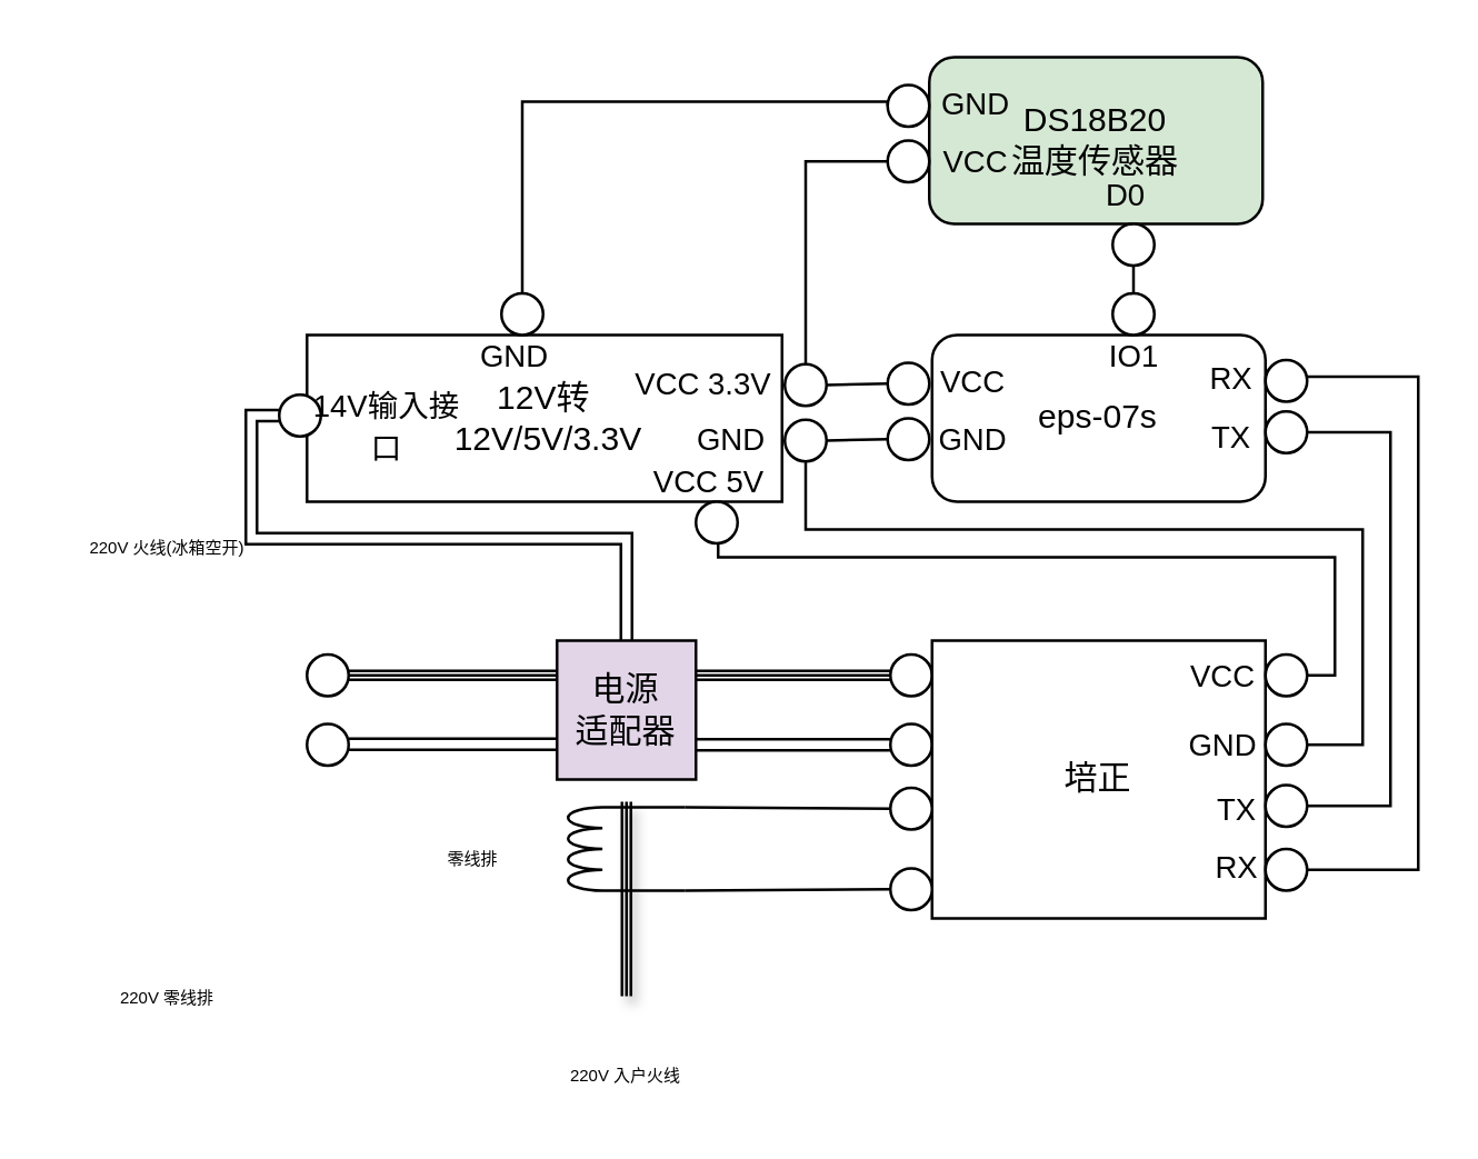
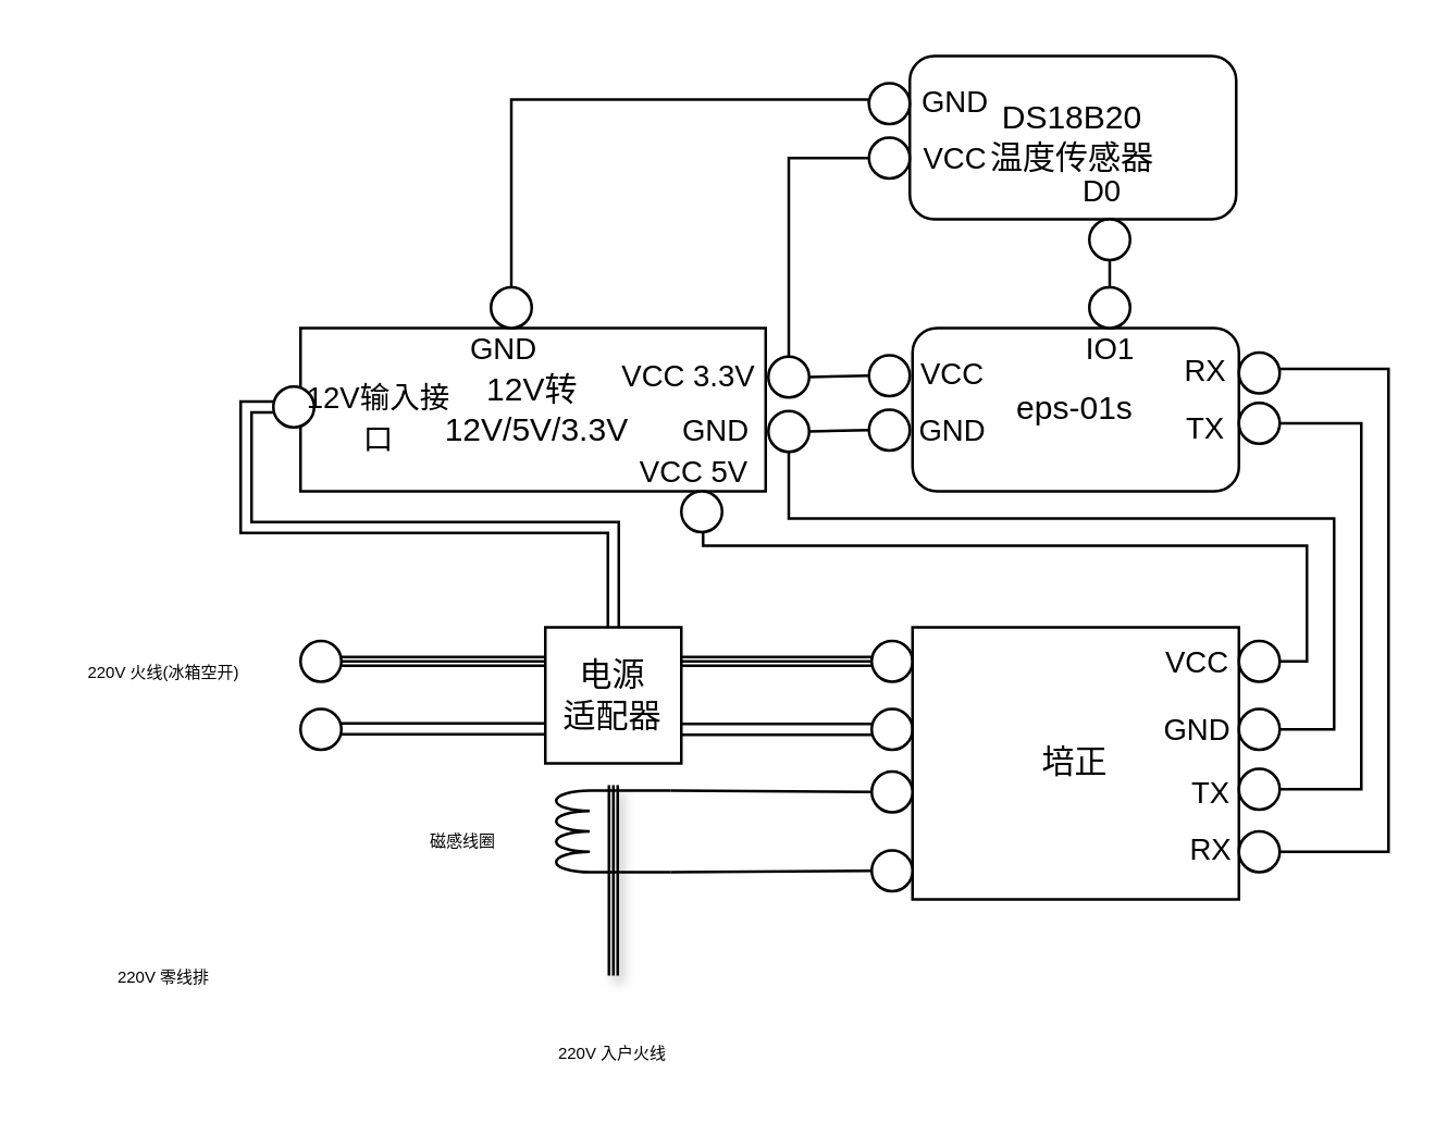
  <mxCell id="0" />
  <mxCell id="1" parent="0" />
- <mxCell id="2" value="电源&lt;br&gt;适配器" style="whiteSpace=wrap;html=1;aspect=fixed;fillColor=#e1d5e7;" vertex="1" parent="1"><mxGeometry x="200" y="230" width="50" height="50" as="geometry" /></mxCell>
+ <mxCell id="2" value="电源&lt;br&gt;适配器" style="whiteSpace=wrap;html=1;aspect=fixed;" vertex="1" parent="1"><mxGeometry x="200" y="230" width="50" height="50" as="geometry" /></mxCell>
  <mxCell id="3" value="" style="ellipse;whiteSpace=wrap;html=1;aspect=fixed;" vertex="1" parent="1"><mxGeometry x="110" y="235" width="15" height="15" as="geometry" /></mxCell>
  <mxCell id="4" value="" style="ellipse;whiteSpace=wrap;html=1;aspect=fixed;" vertex="1" parent="1"><mxGeometry x="110" y="260" width="15" height="15" as="geometry" /></mxCell>
  <mxCell id="5" value="" style="ellipse;whiteSpace=wrap;html=1;aspect=fixed;" vertex="1" parent="1"><mxGeometry x="320" y="235" width="15" height="15" as="geometry" /></mxCell>
  <mxCell id="6" value="" style="ellipse;whiteSpace=wrap;html=1;aspect=fixed;" vertex="1" parent="1"><mxGeometry x="320" y="260" width="15" height="15" as="geometry" /></mxCell>
  <mxCell id="7" style="rounded=0;orthogonalLoop=1;jettySize=auto;html=1;exitX=1;exitY=0.5;exitDx=0;exitDy=0;entryX=0;entryY=0.25;entryDx=0;entryDy=0;shape=link;" edge="1" parent="1"><mxGeometry relative="1" as="geometry"><mxPoint x="125" y="267.26" as="sourcePoint" /><mxPoint x="200" y="267.26" as="targetPoint" /></mxGeometry></mxCell>
  <mxCell id="8" style="rounded=0;orthogonalLoop=1;jettySize=auto;html=1;exitX=1;exitY=0.75;exitDx=0;exitDy=0;shape=link;entryX=0;entryY=0.5;entryDx=0;entryDy=0;" edge="1" parent="1" source="2" target="6"><mxGeometry relative="1" as="geometry"><mxPoint x="250" y="280" as="sourcePoint" /><mxPoint x="320" y="280" as="targetPoint" /></mxGeometry></mxCell>
- <mxCell id="9" value="&lt;font style=&quot;font-size: 6px;&quot;&gt;220V 火线(冰箱空开)&lt;/font&gt;" style="text;strokeColor=none;align=center;fillColor=none;html=1;verticalAlign=middle;whiteSpace=wrap;rounded=0;" vertex="1" parent="1"><mxGeometry x="20" y="185" width="80" height="20" as="geometry" /></mxCell>
+ <mxCell id="9" value="&lt;font style=&quot;font-size: 6px;&quot;&gt;220V 火线(冰箱空开)&lt;/font&gt;" style="text;strokeColor=none;align=center;fillColor=none;html=1;verticalAlign=middle;whiteSpace=wrap;rounded=0;" vertex="1" parent="1"><mxGeometry x="20" y="235" width="80" height="20" as="geometry" /></mxCell>
  <mxCell id="10" value="&lt;font style=&quot;font-size: 6px;&quot;&gt;220V 零线排&lt;/font&gt;" style="text;strokeColor=none;align=center;fillColor=none;html=1;verticalAlign=middle;whiteSpace=wrap;rounded=0;" vertex="1" parent="1"><mxGeometry x="20" y="347" width="80" height="20" as="geometry" /></mxCell>
  <mxCell id="11" value="培正" style="rounded=0;whiteSpace=wrap;html=1;" vertex="1" parent="1"><mxGeometry x="335" y="230" width="120" height="100" as="geometry" /></mxCell>
  <mxCell id="12" value="" style="ellipse;whiteSpace=wrap;html=1;aspect=fixed;" vertex="1" parent="1"><mxGeometry x="320" y="283" width="15" height="15" as="geometry" /></mxCell>
  <mxCell id="13" value="" style="ellipse;whiteSpace=wrap;html=1;aspect=fixed;" vertex="1" parent="1"><mxGeometry x="320" y="312" width="15" height="15" as="geometry" /></mxCell>
  <mxCell id="14" value="" style="ellipse;whiteSpace=wrap;html=1;aspect=fixed;" vertex="1" parent="1"><mxGeometry x="455" y="235" width="15" height="15" as="geometry" /></mxCell>
  <mxCell id="15" value="" style="ellipse;whiteSpace=wrap;html=1;aspect=fixed;" vertex="1" parent="1"><mxGeometry x="455" y="260" width="15" height="15" as="geometry" /></mxCell>
  <mxCell id="16" style="edgeStyle=orthogonalEdgeStyle;rounded=0;orthogonalLoop=1;jettySize=auto;html=1;exitX=1;exitY=0.5;exitDx=0;exitDy=0;entryX=1;entryY=0.5;entryDx=0;entryDy=0;endArrow=none;endFill=0;" edge="1" parent="1" source="17" target="29"><mxGeometry relative="1" as="geometry"><Array as="points"><mxPoint x="500" y="290" /><mxPoint x="500" y="155" /></Array></mxGeometry></mxCell>
  <mxCell id="17" value="" style="ellipse;whiteSpace=wrap;html=1;aspect=fixed;" vertex="1" parent="1"><mxGeometry x="455" y="282" width="15" height="15" as="geometry" /></mxCell>
  <mxCell id="18" style="edgeStyle=orthogonalEdgeStyle;rounded=0;orthogonalLoop=1;jettySize=auto;html=1;exitX=1;exitY=0.5;exitDx=0;exitDy=0;entryX=1;entryY=0.25;entryDx=0;entryDy=0;endArrow=none;endFill=0;" edge="1" parent="1" source="45" target="20"><mxGeometry relative="1" as="geometry"><mxPoint x="510" y="140" as="targetPoint" /><Array as="points" /></mxGeometry></mxCell>
  <mxCell id="19" value="" style="ellipse;whiteSpace=wrap;html=1;aspect=fixed;" vertex="1" parent="1"><mxGeometry x="455" y="305" width="15" height="15" as="geometry" /></mxCell>
- <mxCell id="20" value="eps-07s" style="rounded=1;whiteSpace=wrap;html=1;" vertex="1" parent="1"><mxGeometry x="335" y="120" width="120" height="60" as="geometry" /></mxCell>
+ <mxCell id="20" value="eps-01s" style="rounded=1;whiteSpace=wrap;html=1;" vertex="1" parent="1"><mxGeometry x="335" y="120" width="120" height="60" as="geometry" /></mxCell>
  <mxCell id="21" style="edgeStyle=none;rounded=0;orthogonalLoop=1;jettySize=auto;html=1;exitX=1;exitY=1;exitDx=0;exitDy=0;exitPerimeter=0;entryX=0;entryY=0.5;entryDx=0;entryDy=0;endArrow=none;endFill=0;" edge="1" parent="1" source="23" target="12"><mxGeometry relative="1" as="geometry" /></mxCell>
  <mxCell id="22" style="edgeStyle=none;rounded=0;orthogonalLoop=1;jettySize=auto;html=1;exitX=0;exitY=1;exitDx=0;exitDy=0;exitPerimeter=0;entryX=0;entryY=0.5;entryDx=0;entryDy=0;endArrow=none;endFill=0;" edge="1" parent="1" source="23" target="13"><mxGeometry relative="1" as="geometry" /></mxCell>
  <mxCell id="23" value="" style="pointerEvents=1;verticalLabelPosition=bottom;shadow=0;dashed=0;align=center;html=1;verticalAlign=top;shape=mxgraph.electrical.inductors.inductor;rotation=-90;" vertex="1" parent="1"><mxGeometry x="210" y="284" width="30" height="42" as="geometry" /></mxCell>
  <mxCell id="24" value="" style="pointerEvents=1;verticalLabelPosition=bottom;shadow=0;dashed=0;align=center;html=1;verticalAlign=top;shape=mxgraph.electrical.inductors.iron_core;" vertex="1" parent="1"><mxGeometry x="125" y="240.5" width="75" height="4" as="geometry" /></mxCell>
  <mxCell id="25" value="" style="pointerEvents=1;verticalLabelPosition=bottom;shadow=0;dashed=0;align=center;html=1;verticalAlign=top;shape=mxgraph.electrical.inductors.iron_core;" vertex="1" parent="1"><mxGeometry x="250" y="240.5" width="70" height="4" as="geometry" /></mxCell>
  <mxCell id="26" value="" style="pointerEvents=1;verticalLabelPosition=bottom;shadow=1;dashed=0;align=center;html=1;verticalAlign=top;shape=mxgraph.electrical.inductors.iron_core;rotation=-90;" vertex="1" parent="1"><mxGeometry x="190" y="321" width="70" height="4" as="geometry" /></mxCell>
  <mxCell id="27" value="&lt;font style=&quot;font-size: 6px;&quot;&gt;220V 入户火线&lt;/font&gt;" style="text;strokeColor=none;align=center;fillColor=none;html=1;verticalAlign=middle;whiteSpace=wrap;rounded=0;" vertex="1" parent="1"><mxGeometry x="180" y="375" width="90" height="20" as="geometry" /></mxCell>
- <mxCell id="28" value="&lt;span style=&quot;font-size: 6px;&quot;&gt;零线排&lt;/span&gt;" style="text;strokeColor=none;align=center;fillColor=none;html=1;verticalAlign=middle;whiteSpace=wrap;rounded=0;" vertex="1" parent="1"><mxGeometry x="125" y="297" width="90" height="20" as="geometry" /></mxCell>
+ <mxCell id="28" value="&lt;span style=&quot;font-size: 6px;&quot;&gt;磁感线圈&lt;/span&gt;" style="text;strokeColor=none;align=center;fillColor=none;html=1;verticalAlign=middle;whiteSpace=wrap;rounded=0;" vertex="1" parent="1"><mxGeometry x="125" y="297" width="90" height="20" as="geometry" /></mxCell>
  <mxCell id="29" value="" style="verticalLabelPosition=bottom;shadow=0;dashed=0;align=center;html=1;verticalAlign=top;strokeWidth=1;shape=ellipse;perimeter=ellipsePerimeter;" vertex="1" parent="1"><mxGeometry x="455" y="147.5" width="15" height="15" as="geometry" /></mxCell>
  <mxCell id="30" value="" style="verticalLabelPosition=bottom;shadow=0;dashed=0;align=center;html=1;verticalAlign=top;strokeWidth=1;shape=ellipse;perimeter=ellipsePerimeter;" vertex="1" parent="1"><mxGeometry x="319" y="130" width="15" height="15" as="geometry" /></mxCell>
  <mxCell id="31" value="" style="verticalLabelPosition=bottom;shadow=0;dashed=0;align=center;html=1;verticalAlign=top;strokeWidth=1;shape=ellipse;perimeter=ellipsePerimeter;" vertex="1" parent="1"><mxGeometry x="319" y="150" width="15" height="15" as="geometry" /></mxCell>
  <mxCell id="32" value="&lt;font style=&quot;font-size: 11px;&quot;&gt;RX&lt;/font&gt;" style="text;strokeColor=none;align=center;fillColor=none;html=1;verticalAlign=middle;whiteSpace=wrap;rounded=0;" vertex="1" parent="1"><mxGeometry x="438" y="130.5" width="10" height="10" as="geometry" /></mxCell>
  <mxCell id="33" value="&lt;font style=&quot;font-size: 11px;&quot;&gt;TX&lt;/font&gt;" style="text;strokeColor=none;align=center;fillColor=none;html=1;verticalAlign=middle;whiteSpace=wrap;rounded=0;" vertex="1" parent="1"><mxGeometry x="438" y="151.5" width="10" height="10" as="geometry" /></mxCell>
  <mxCell id="34" value="&lt;font style=&quot;font-size: 11px;&quot;&gt;RX&lt;/font&gt;" style="text;strokeColor=none;align=center;fillColor=none;html=1;verticalAlign=middle;whiteSpace=wrap;rounded=0;" vertex="1" parent="1"><mxGeometry x="440" y="307" width="10" height="10" as="geometry" /></mxCell>
  <mxCell id="35" value="&lt;font style=&quot;font-size: 11px;&quot;&gt;TX&lt;/font&gt;" style="text;strokeColor=none;align=center;fillColor=none;html=1;verticalAlign=middle;whiteSpace=wrap;rounded=0;" vertex="1" parent="1"><mxGeometry x="440" y="286" width="10" height="10" as="geometry" /></mxCell>
  <mxCell id="36" value="&lt;font style=&quot;font-size: 11px;&quot;&gt;GND&lt;/font&gt;" style="text;strokeColor=none;align=center;fillColor=none;html=1;verticalAlign=middle;whiteSpace=wrap;rounded=0;" vertex="1" parent="1"><mxGeometry x="435" y="262.5" width="10" height="10" as="geometry" /></mxCell>
  <mxCell id="37" value="&lt;span style=&quot;font-size: 11px;&quot;&gt;VCC&lt;/span&gt;" style="text;strokeColor=none;align=center;fillColor=none;html=1;verticalAlign=middle;whiteSpace=wrap;rounded=0;" vertex="1" parent="1"><mxGeometry x="435" y="237.5" width="10" height="10" as="geometry" /></mxCell>
  <mxCell id="38" value="12V转&lt;br&gt;&amp;nbsp;12V/5V/3.3V" style="rounded=0;whiteSpace=wrap;html=1;" vertex="1" parent="1"><mxGeometry x="110" y="120" width="171" height="60" as="geometry" /></mxCell>
  <mxCell id="39" style="edgeStyle=none;rounded=0;orthogonalLoop=1;jettySize=auto;html=1;exitX=1;exitY=0.5;exitDx=0;exitDy=0;entryX=0;entryY=0.5;entryDx=0;entryDy=0;endArrow=none;endFill=0;" edge="1" parent="1" source="40" target="30"><mxGeometry relative="1" as="geometry" /></mxCell>
  <mxCell id="40" value="" style="verticalLabelPosition=bottom;shadow=0;dashed=0;align=center;html=1;verticalAlign=top;strokeWidth=1;shape=ellipse;perimeter=ellipsePerimeter;" vertex="1" parent="1"><mxGeometry x="282" y="130.5" width="15" height="15" as="geometry" /></mxCell>
  <mxCell id="41" style="edgeStyle=none;rounded=0;orthogonalLoop=1;jettySize=auto;html=1;exitX=1;exitY=0.5;exitDx=0;exitDy=0;entryX=0;entryY=0.5;entryDx=0;entryDy=0;endArrow=none;endFill=0;" edge="1" parent="1" source="43" target="31"><mxGeometry relative="1" as="geometry" /></mxCell>
  <mxCell id="42" style="edgeStyle=orthogonalEdgeStyle;rounded=0;orthogonalLoop=1;jettySize=auto;html=1;exitX=0.5;exitY=1;exitDx=0;exitDy=0;entryX=1;entryY=0.5;entryDx=0;entryDy=0;endArrow=none;endFill=0;" edge="1" parent="1" source="43" target="15"><mxGeometry relative="1" as="geometry"><Array as="points"><mxPoint x="290" y="190" /><mxPoint x="490" y="190" /><mxPoint x="490" y="268" /></Array></mxGeometry></mxCell>
  <mxCell id="43" value="" style="verticalLabelPosition=bottom;shadow=0;dashed=0;align=center;html=1;verticalAlign=top;strokeWidth=1;shape=ellipse;perimeter=ellipsePerimeter;" vertex="1" parent="1"><mxGeometry x="282" y="150.5" width="15" height="15" as="geometry" /></mxCell>
  <mxCell id="44" value="" style="edgeStyle=orthogonalEdgeStyle;rounded=0;orthogonalLoop=1;jettySize=auto;html=1;exitX=1;exitY=0.5;exitDx=0;exitDy=0;entryX=1;entryY=0.25;entryDx=0;entryDy=0;endArrow=none;endFill=0;" edge="1" parent="1" source="19" target="45"><mxGeometry relative="1" as="geometry"><mxPoint x="455" y="135" as="targetPoint" /><mxPoint x="470" y="313" as="sourcePoint" /><Array as="points"><mxPoint x="510" y="313" /><mxPoint x="510" y="135" /><mxPoint x="469" y="135" /></Array></mxGeometry></mxCell>
  <mxCell id="45" value="" style="verticalLabelPosition=bottom;shadow=0;dashed=0;align=center;html=1;verticalAlign=top;strokeWidth=1;shape=ellipse;perimeter=ellipsePerimeter;" vertex="1" parent="1"><mxGeometry x="455" y="129" width="15" height="15" as="geometry" /></mxCell>
  <mxCell id="46" value="&lt;span style=&quot;font-size: 11px;&quot;&gt;VCC&lt;/span&gt;" style="text;strokeColor=none;align=center;fillColor=none;html=1;verticalAlign=middle;whiteSpace=wrap;rounded=0;" vertex="1" parent="1"><mxGeometry x="345" y="131.5" width="10" height="10" as="geometry" /></mxCell>
  <mxCell id="47" value="&lt;font style=&quot;font-size: 11px;&quot;&gt;GND&lt;/font&gt;" style="text;strokeColor=none;align=center;fillColor=none;html=1;verticalAlign=middle;whiteSpace=wrap;rounded=0;" vertex="1" parent="1"><mxGeometry x="345" y="152.5" width="10" height="10" as="geometry" /></mxCell>
  <mxCell id="48" value="&lt;span style=&quot;font-size: 11px;&quot;&gt;VCC 3.3V&lt;/span&gt;" style="text;strokeColor=none;align=center;fillColor=none;html=1;verticalAlign=middle;whiteSpace=wrap;rounded=0;" vertex="1" parent="1"><mxGeometry x="224" y="132.5" width="58" height="10" as="geometry" /></mxCell>
  <mxCell id="49" value="&lt;font style=&quot;font-size: 11px;&quot;&gt;GND&lt;/font&gt;" style="text;strokeColor=none;align=center;fillColor=none;html=1;verticalAlign=middle;whiteSpace=wrap;rounded=0;" vertex="1" parent="1"><mxGeometry x="258" y="152.5" width="10" height="10" as="geometry" /></mxCell>
  <mxCell id="50" value="" style="verticalLabelPosition=bottom;shadow=0;dashed=0;align=center;html=1;verticalAlign=top;strokeWidth=1;shape=ellipse;perimeter=ellipsePerimeter;" vertex="1" parent="1"><mxGeometry x="100" y="141.5" width="15" height="15" as="geometry" /></mxCell>
- <mxCell id="51" value="&lt;span style=&quot;font-size: 11px;&quot;&gt;14V输入接口&lt;/span&gt;" style="text;strokeColor=none;align=center;fillColor=none;html=1;verticalAlign=middle;whiteSpace=wrap;rounded=0;" vertex="1" parent="1"><mxGeometry x="110" y="147.5" width="58" height="10" as="geometry" /></mxCell>
+ <mxCell id="51" value="&lt;span style=&quot;font-size: 11px;&quot;&gt;12V输入接口&lt;/span&gt;" style="text;strokeColor=none;align=center;fillColor=none;html=1;verticalAlign=middle;whiteSpace=wrap;rounded=0;" vertex="1" parent="1"><mxGeometry x="110" y="147.5" width="58" height="10" as="geometry" /></mxCell>
  <mxCell id="52" value="" style="shape=link;html=1;rounded=0;edgeStyle=orthogonalEdgeStyle;entryX=0.5;entryY=0;entryDx=0;entryDy=0;exitX=0;exitY=0.5;exitDx=0;exitDy=0;" edge="1" parent="1" source="50" target="2"><mxGeometry width="100" relative="1" as="geometry"><mxPoint x="100" y="210" as="sourcePoint" /><mxPoint x="200" y="210" as="targetPoint" /></mxGeometry></mxCell>
  <mxCell id="53" style="edgeStyle=orthogonalEdgeStyle;rounded=0;orthogonalLoop=1;jettySize=auto;html=1;exitX=1;exitY=0.5;exitDx=0;exitDy=0;entryX=1;entryY=0.5;entryDx=0;entryDy=0;endArrow=none;endFill=0;" edge="1" parent="1" source="54" target="14"><mxGeometry relative="1" as="geometry"><Array as="points"><mxPoint x="258" y="187" /><mxPoint x="258" y="200" /><mxPoint x="480" y="200" /><mxPoint x="480" y="243" /></Array></mxGeometry></mxCell>
  <mxCell id="54" value="" style="verticalLabelPosition=bottom;shadow=0;dashed=0;align=center;html=1;verticalAlign=top;strokeWidth=1;shape=ellipse;perimeter=ellipsePerimeter;" vertex="1" parent="1"><mxGeometry x="250" y="180" width="15" height="15" as="geometry" /></mxCell>
  <mxCell id="55" value="&lt;span style=&quot;font-size: 11px;&quot;&gt;VCC 5V&lt;/span&gt;" style="text;strokeColor=none;align=center;fillColor=none;html=1;verticalAlign=middle;whiteSpace=wrap;rounded=0;" vertex="1" parent="1"><mxGeometry x="226" y="168" width="58" height="10" as="geometry" /></mxCell>
- <mxCell id="56" value="&lt;div&gt;DS18B20&lt;/div&gt;&lt;div&gt;温度传感器&lt;/div&gt;" style="rounded=1;whiteSpace=wrap;html=1;fillColor=#d5e8d4;" vertex="1" parent="1"><mxGeometry x="334" y="20" width="120" height="60" as="geometry" /></mxCell>
+ <mxCell id="56" value="&lt;div&gt;DS18B20&lt;/div&gt;&lt;div&gt;温度传感器&lt;/div&gt;" style="rounded=1;whiteSpace=wrap;html=1;" vertex="1" parent="1"><mxGeometry x="334" y="20" width="120" height="60" as="geometry" /></mxCell>
  <mxCell id="57" value="" style="edgeStyle=none;rounded=0;orthogonalLoop=1;jettySize=auto;html=1;endArrow=none;endFill=0;" edge="1" parent="1" source="58" target="60"><mxGeometry relative="1" as="geometry" /></mxCell>
  <mxCell id="58" value="" style="verticalLabelPosition=bottom;shadow=0;dashed=0;align=center;html=1;verticalAlign=top;strokeWidth=1;shape=ellipse;perimeter=ellipsePerimeter;" vertex="1" parent="1"><mxGeometry x="400" y="105" width="15" height="15" as="geometry" /></mxCell>
  <mxCell id="59" value="&lt;font style=&quot;font-size: 11px;&quot;&gt;IO1&lt;/font&gt;" style="text;strokeColor=none;align=center;fillColor=none;html=1;verticalAlign=middle;whiteSpace=wrap;rounded=0;" vertex="1" parent="1"><mxGeometry x="402.5" y="122.5" width="10" height="10" as="geometry" /></mxCell>
  <mxCell id="60" value="" style="verticalLabelPosition=bottom;shadow=0;dashed=0;align=center;html=1;verticalAlign=top;strokeWidth=1;shape=ellipse;perimeter=ellipsePerimeter;" vertex="1" parent="1"><mxGeometry x="400" y="80" width="15" height="15" as="geometry" /></mxCell>
  <mxCell id="61" value="" style="verticalLabelPosition=bottom;shadow=0;dashed=0;align=center;html=1;verticalAlign=top;strokeWidth=1;shape=ellipse;perimeter=ellipsePerimeter;" vertex="1" parent="1"><mxGeometry x="319" y="30" width="15" height="15" as="geometry" /></mxCell>
  <mxCell id="62" style="edgeStyle=orthogonalEdgeStyle;rounded=0;orthogonalLoop=1;jettySize=auto;html=1;exitX=0;exitY=0.5;exitDx=0;exitDy=0;entryX=0.5;entryY=0;entryDx=0;entryDy=0;endArrow=none;endFill=0;" edge="1" parent="1" source="63" target="40"><mxGeometry relative="1" as="geometry" /></mxCell>
  <mxCell id="63" value="" style="verticalLabelPosition=bottom;shadow=0;dashed=0;align=center;html=1;verticalAlign=top;strokeWidth=1;shape=ellipse;perimeter=ellipsePerimeter;" vertex="1" parent="1"><mxGeometry x="319" y="50" width="15" height="15" as="geometry" /></mxCell>
  <mxCell id="64" value="&lt;span style=&quot;font-size: 11px;&quot;&gt;GND&lt;/span&gt;" style="text;strokeColor=none;align=center;fillColor=none;html=1;verticalAlign=middle;whiteSpace=wrap;rounded=0;" vertex="1" parent="1"><mxGeometry x="346" y="31.5" width="10" height="10" as="geometry" /></mxCell>
  <mxCell id="65" value="&lt;font style=&quot;font-size: 11px;&quot;&gt;VCC&lt;/font&gt;" style="text;strokeColor=none;align=center;fillColor=none;html=1;verticalAlign=middle;whiteSpace=wrap;rounded=0;" vertex="1" parent="1"><mxGeometry x="346" y="52.5" width="10" height="10" as="geometry" /></mxCell>
  <mxCell id="66" value="&lt;font style=&quot;font-size: 11px;&quot;&gt;GND&lt;/font&gt;" style="text;strokeColor=none;align=center;fillColor=none;html=1;verticalAlign=middle;whiteSpace=wrap;rounded=0;" vertex="1" parent="1"><mxGeometry x="180" y="122.5" width="10" height="10" as="geometry" /></mxCell>
  <mxCell id="67" style="edgeStyle=orthogonalEdgeStyle;rounded=0;orthogonalLoop=1;jettySize=auto;html=1;endArrow=none;endFill=0;exitX=0.5;exitY=0;exitDx=0;exitDy=0;entryX=0;entryY=0.5;entryDx=0;entryDy=0;" edge="1" parent="1" source="68" target="61"><mxGeometry relative="1" as="geometry"><mxPoint x="188" y="100" as="sourcePoint" /><mxPoint x="318" y="36" as="targetPoint" /><Array as="points"><mxPoint x="187" y="36" /><mxPoint x="319" y="36" /></Array></mxGeometry></mxCell>
  <mxCell id="68" value="" style="verticalLabelPosition=bottom;shadow=0;dashed=0;align=center;html=1;verticalAlign=top;strokeWidth=1;shape=ellipse;perimeter=ellipsePerimeter;" vertex="1" parent="1"><mxGeometry x="180" y="105" width="15" height="15" as="geometry" /></mxCell>
  <mxCell id="69" style="edgeStyle=none;rounded=0;orthogonalLoop=1;jettySize=auto;html=1;entryX=0.5;entryY=0;entryDx=0;entryDy=0;" edge="1" parent="1" source="68" target="68"><mxGeometry relative="1" as="geometry" /></mxCell>
  <mxCell id="70" value="&lt;font style=&quot;font-size: 11px;&quot;&gt;D0&lt;/font&gt;" style="text;strokeColor=none;align=center;fillColor=none;html=1;verticalAlign=middle;whiteSpace=wrap;rounded=0;" vertex="1" parent="1"><mxGeometry x="400" y="65" width="10" height="10" as="geometry" /></mxCell>
